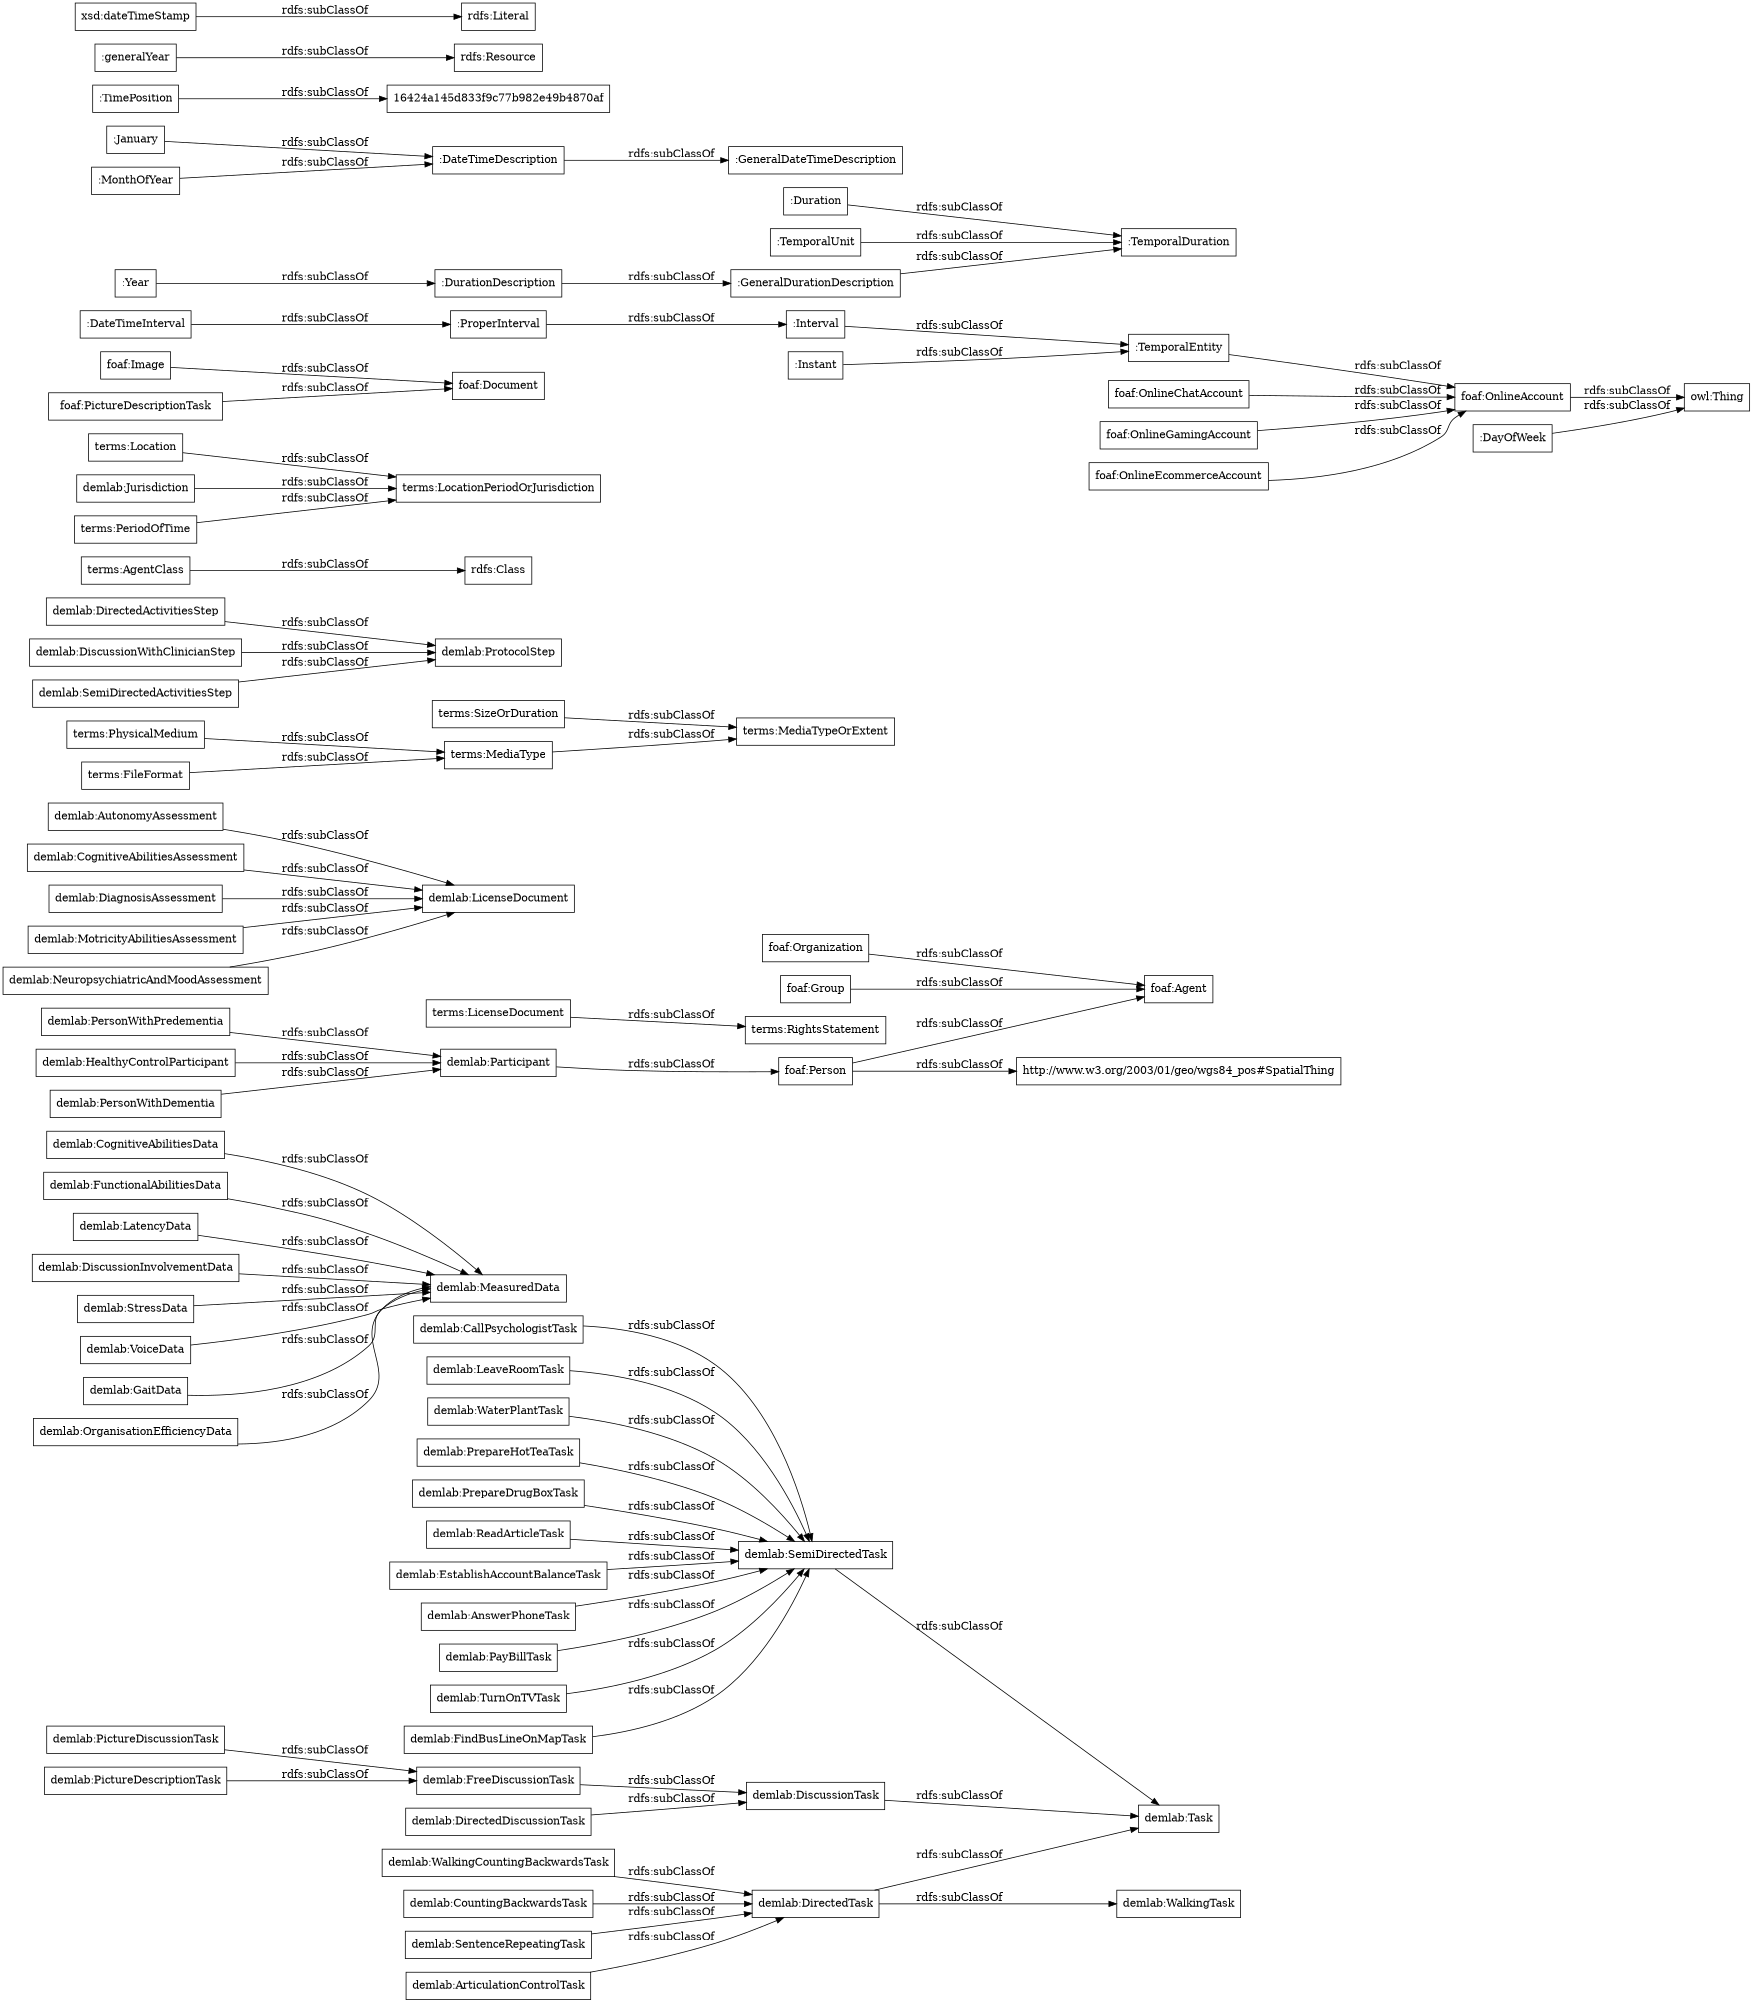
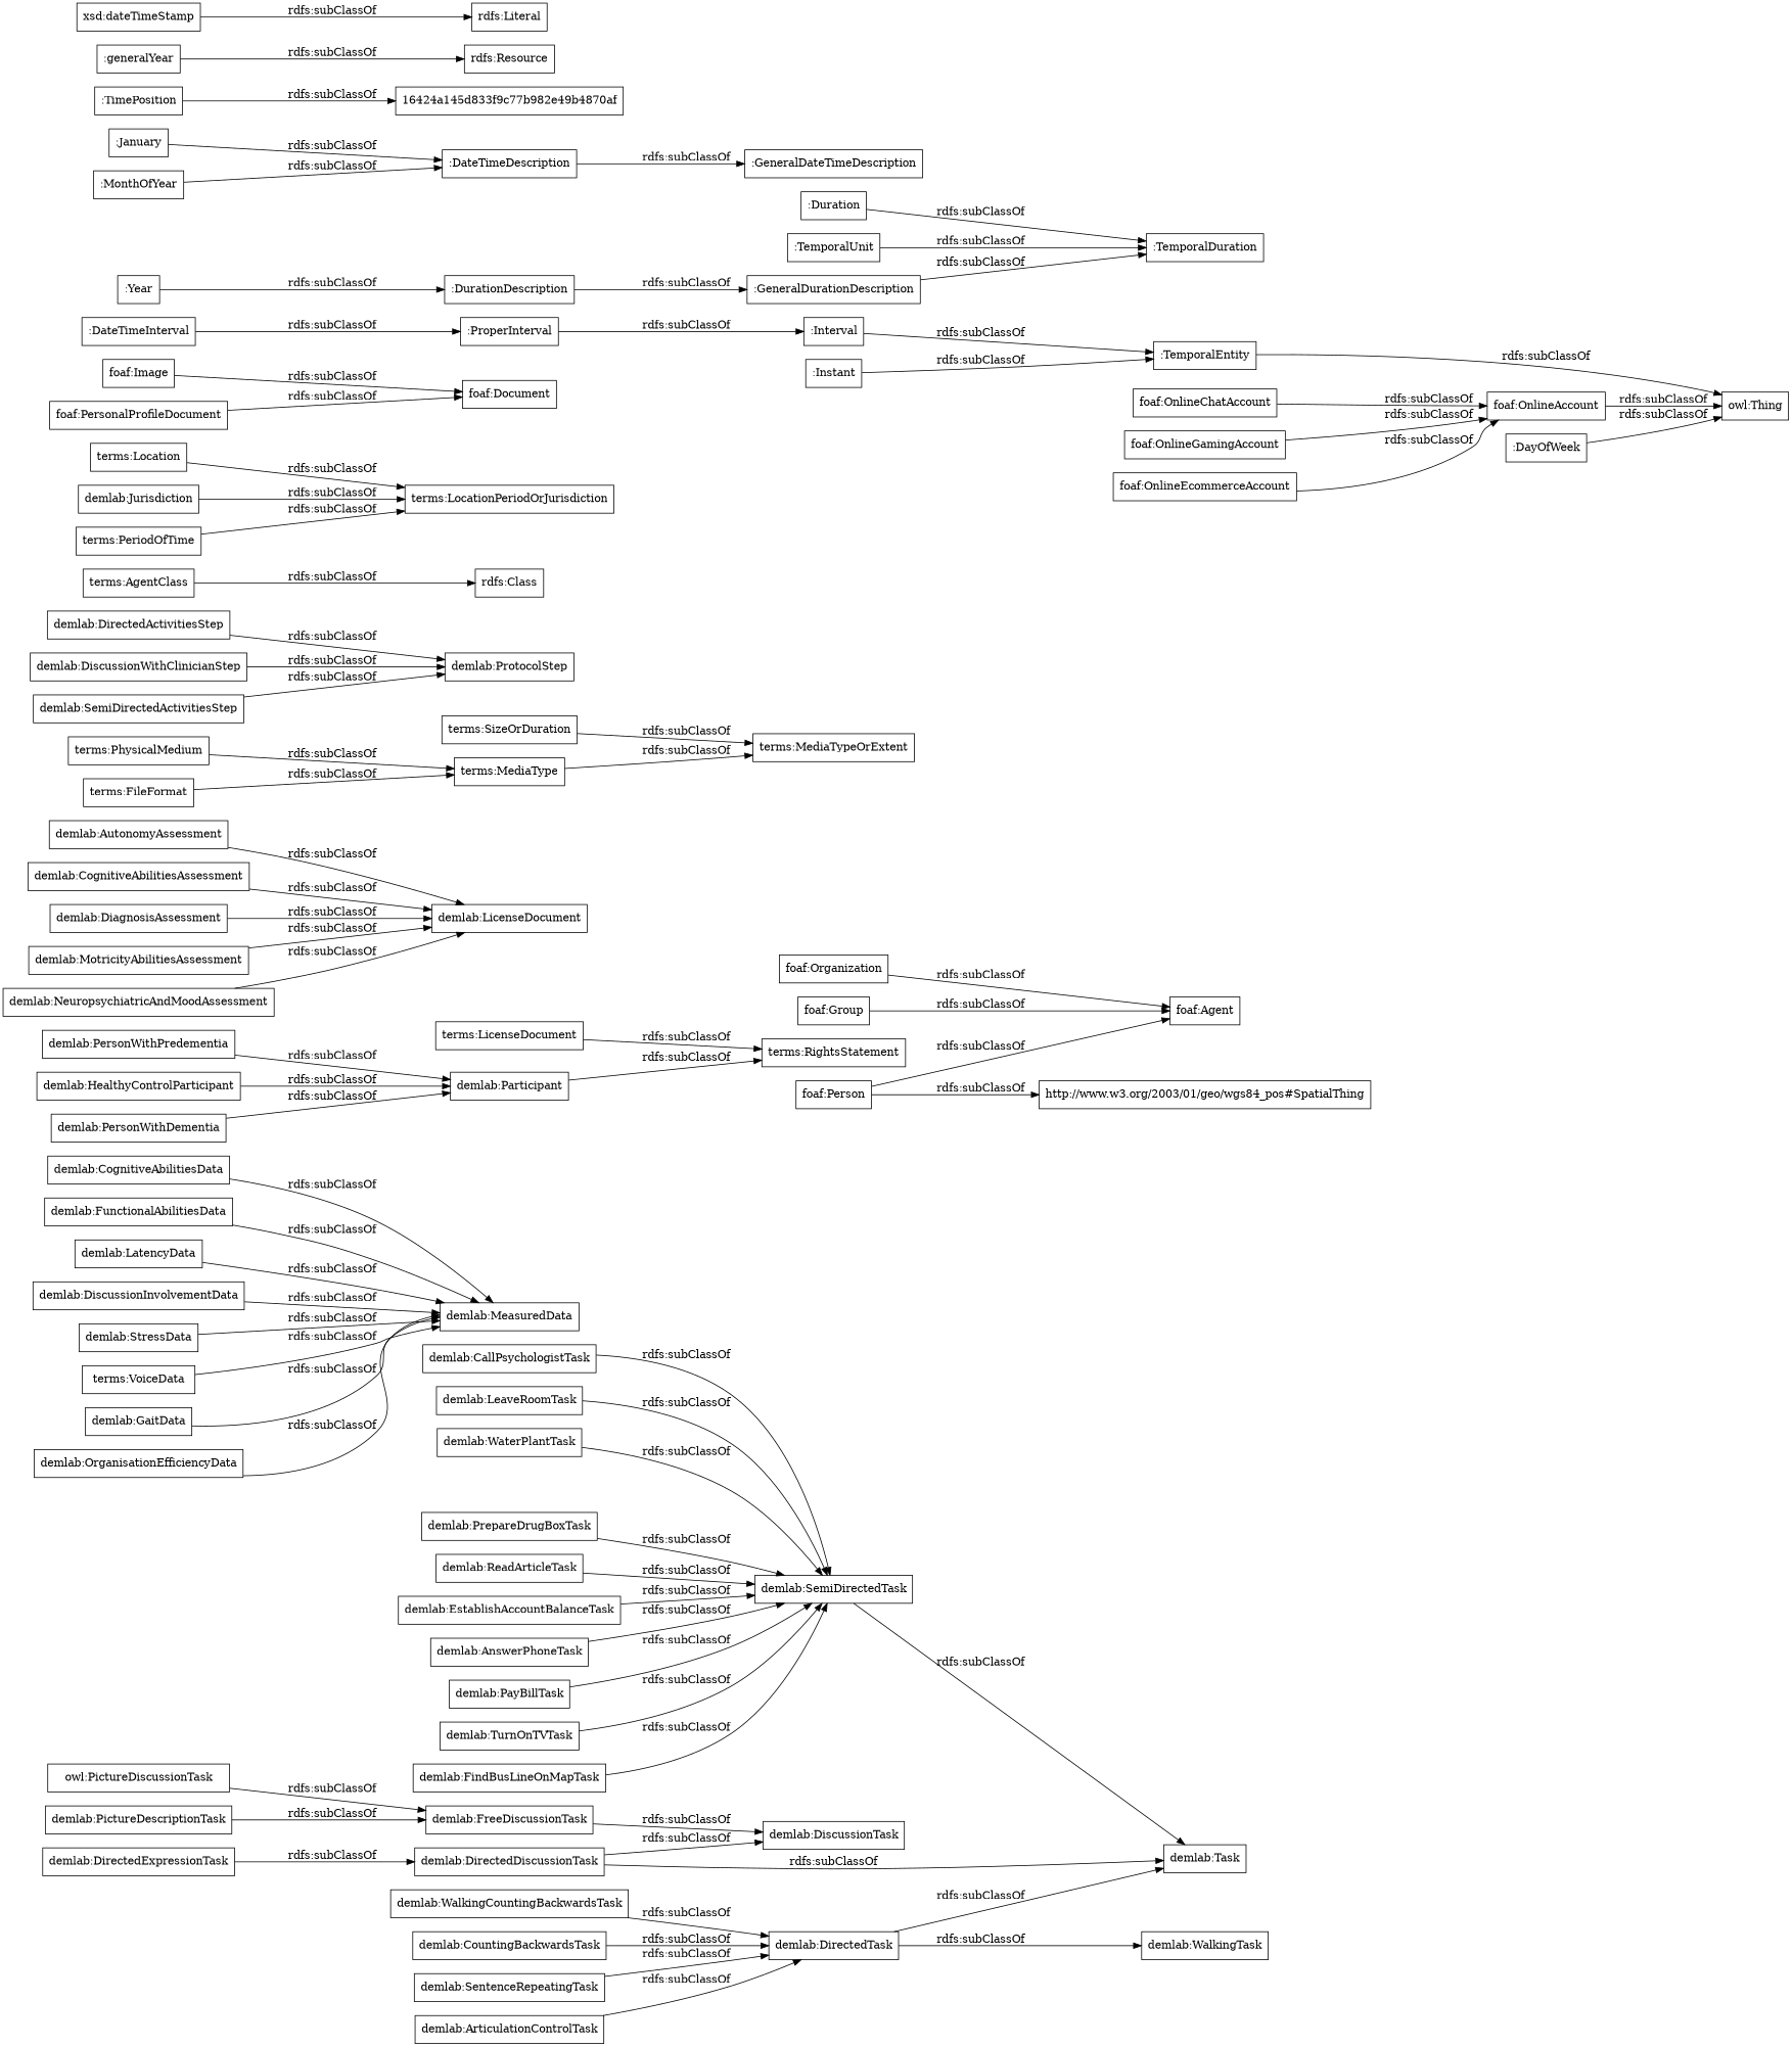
  digraph {
    rankdir=LR
    node [color=black shape=rectangle]
    "demlab:AnswerPhoneTask"
    "demlab:SemiDirectedTask"
    "demlab:Task"
    "demlab:CognitiveAbilitiesData"
    "demlab:MeasuredData"
    "demlab:PayBillTask"
    "demlab:PictureDescriptionTask"
    "demlab:FreeDiscussionTask"
    "demlab:DiscussionTask"
    "demlab:Participant"
    "foaf:Person"
    "foaf:Agent"
    "http://www.w3.org/2003/01/geo/wgs84_pos#SpatialThing"
    "terms:LicenseDocument"
    "terms:RightsStatement"
    "demlab:TurnOnTVTask"
    n17 [label="demlab:LicenseDocument"]
    "demlab:AutonomyAssessment"
    "demlab:DirectedDiscussionTask"
    "demlab:FindBusLineOnMapTask"
    "demlab:CallPsychologistTask"
    "demlab:LeaveRoomTask"
    "terms:SizeOrDuration"
    "terms:MediaTypeOrExtent"
    "demlab:DirectedActivitiesStep"
    "demlab:ProtocolStep"
    "terms:AgentClass"
    "rdfs:Class"
    "demlab:WalkingCountingBackwardsTask"
    "demlab:DirectedTask"
    "demlab:WalkingTask"
    "demlab:PersonWithPredementia"
    "terms:Location"
    "terms:LocationPeriodOrJurisdiction"
    "demlab:FunctionalAbilitiesData"
    "demlab:LatencyData"
    "demlab:CognitiveAbilitiesAssessment"
    "terms:PhysicalMedium"
    "terms:MediaType"
    "demlab:CountingBackwardsTask"
    "demlab:HealthyControlParticipant"
    n42 [label="demlab:Jurisdiction"]
    "demlab:WaterPlantTask"
    "demlab:SentenceRepeatingTask"
    "terms:FileFormat"
-   "demlab:PictureDiscussionTask"
+   "demlab:PictureDiscussionTask" [label="owl:PictureDiscussionTask"]
    "demlab:DiscussionInvolvementData"
-   "demlab:PrepareHotTeaTask"
    "demlab:PrepareDrugBoxTask"
    "demlab:ArticulationControlTask"
    "demlab:PersonWithDementia"
    "demlab:StressData"
    "demlab:DiscussionWithClinicianStep"
-   "demlab:VoiceData"
+   "demlab:VoiceData" [label="terms:VoiceData"]
    "demlab:GaitData"
+   "demlab:DirectedExpressionTask"
    "demlab:SemiDirectedActivitiesStep"
    "demlab:ReadArticleTask"
    "demlab:OrganisationEfficiencyData"
    "demlab:EstablishAccountBalanceTask"
    "terms:PeriodOfTime"
    "demlab:DiagnosisAssessment"
    "demlab:MotricityAbilitiesAssessment"
    "demlab:NeuropsychiatricAndMoodAssessment"
    "foaf:Image"
    "foaf:Document"
    "foaf:OnlineAccount"
    "owl:Thing"
    "foaf:OnlineChatAccount"
-   "foaf:PersonalProfileDocument" [label="foaf:PictureDescriptionTask"]
+   "foaf:PersonalProfileDocument"
    "foaf:OnlineGamingAccount"
    "foaf:Organization"
    "foaf:Group"
    "foaf:OnlineEcommerceAccount"
    ":DateTimeInterval"
    ":ProperInterval"
    ":Interval"
    ":DurationDescription"
    ":GeneralDurationDescription"
    ":TemporalDuration"
    ":Duration"
    ":January"
    ":DateTimeDescription"
    ":GeneralDateTimeDescription"
    ":TemporalEntity"
    ":TimePosition"
    "16424a145d833f9c77b982e49b4870af"
    ":Year"
    ":MonthOfYear"
    ":TemporalUnit"
    ":Instant"
    ":DayOfWeek"
    ":generalYear"
    "rdfs:Resource"
    "xsd:dateTimeStamp"
    "rdfs:Literal"
    "demlab:AnswerPhoneTask" -> "demlab:SemiDirectedTask" [label="rdfs:subClassOf"]
    "demlab:SemiDirectedTask" -> "demlab:Task" [label="rdfs:subClassOf"]
    "demlab:CognitiveAbilitiesData" -> "demlab:MeasuredData" [label="rdfs:subClassOf"]
    "demlab:PayBillTask" -> "demlab:SemiDirectedTask" [label="rdfs:subClassOf"]
    "demlab:PictureDescriptionTask" -> "demlab:FreeDiscussionTask" [label="rdfs:subClassOf"]
    "demlab:FreeDiscussionTask" -> "demlab:DiscussionTask" [label="rdfs:subClassOf"]
-   "demlab:DiscussionTask" -> "demlab:Task" [label="rdfs:subClassOf"]
-   "demlab:Participant" -> "foaf:Person" [label="rdfs:subClassOf"]
+   "demlab:DirectedDiscussionTask" -> "demlab:Task" [label="rdfs:subClassOf"]
+   "demlab:Participant" -> "terms:RightsStatement" [label="rdfs:subClassOf"]
    "foaf:Person" -> "foaf:Agent" [label="rdfs:subClassOf"]
    "foaf:Person" -> "http://www.w3.org/2003/01/geo/wgs84_pos#SpatialThing" [label="rdfs:subClassOf"]
    "terms:LicenseDocument" -> "terms:RightsStatement" [label="rdfs:subClassOf"]
    "demlab:TurnOnTVTask" -> "demlab:SemiDirectedTask" [label="rdfs:subClassOf"]
    "demlab:AutonomyAssessment" -> n17 [label="rdfs:subClassOf"]
    "demlab:DirectedDiscussionTask" -> "demlab:DiscussionTask" [label="rdfs:subClassOf"]
    "demlab:FindBusLineOnMapTask" -> "demlab:SemiDirectedTask" [label="rdfs:subClassOf"]
    "demlab:CallPsychologistTask" -> "demlab:SemiDirectedTask" [label="rdfs:subClassOf"]
    "demlab:LeaveRoomTask" -> "demlab:SemiDirectedTask" [label="rdfs:subClassOf"]
    "terms:SizeOrDuration" -> "terms:MediaTypeOrExtent" [label="rdfs:subClassOf"]
    "demlab:DirectedActivitiesStep" -> "demlab:ProtocolStep" [label="rdfs:subClassOf"]
    "terms:AgentClass" -> "rdfs:Class" [label="rdfs:subClassOf"]
    "demlab:WalkingCountingBackwardsTask" -> "demlab:DirectedTask" [label="rdfs:subClassOf"]
    "demlab:DirectedTask" -> "demlab:Task" [label="rdfs:subClassOf"]
    "demlab:DirectedTask" -> "demlab:WalkingTask" [label="rdfs:subClassOf"]
    "demlab:PersonWithPredementia" -> "demlab:Participant" [label="rdfs:subClassOf"]
    "terms:Location" -> "terms:LocationPeriodOrJurisdiction" [label="rdfs:subClassOf"]
    "demlab:FunctionalAbilitiesData" -> "demlab:MeasuredData" [label="rdfs:subClassOf"]
    "demlab:LatencyData" -> "demlab:MeasuredData" [label="rdfs:subClassOf"]
    "demlab:CognitiveAbilitiesAssessment" -> n17 [label="rdfs:subClassOf"]
    "terms:PhysicalMedium" -> "terms:MediaType" [label="rdfs:subClassOf"]
    "terms:MediaType" -> "terms:MediaTypeOrExtent" [label="rdfs:subClassOf"]
    "demlab:CountingBackwardsTask" -> "demlab:DirectedTask" [label="rdfs:subClassOf"]
    "demlab:HealthyControlParticipant" -> "demlab:Participant" [label="rdfs:subClassOf"]
    n42 -> "terms:LocationPeriodOrJurisdiction" [label="rdfs:subClassOf"]
    "demlab:WaterPlantTask" -> "demlab:SemiDirectedTask" [label="rdfs:subClassOf"]
    "demlab:SentenceRepeatingTask" -> "demlab:DirectedTask" [label="rdfs:subClassOf"]
    "terms:FileFormat" -> "terms:MediaType" [label="rdfs:subClassOf"]
    "demlab:PictureDiscussionTask" -> "demlab:FreeDiscussionTask" [label="rdfs:subClassOf"]
    "demlab:DiscussionInvolvementData" -> "demlab:MeasuredData" [label="rdfs:subClassOf"]
-   "demlab:PrepareHotTeaTask" -> "demlab:SemiDirectedTask" [label="rdfs:subClassOf"]
    "demlab:PrepareDrugBoxTask" -> "demlab:SemiDirectedTask" [label="rdfs:subClassOf"]
    "demlab:ArticulationControlTask" -> "demlab:DirectedTask" [label="rdfs:subClassOf"]
    "demlab:PersonWithDementia" -> "demlab:Participant" [label="rdfs:subClassOf"]
    "demlab:StressData" -> "demlab:MeasuredData" [label="rdfs:subClassOf"]
    "demlab:DiscussionWithClinicianStep" -> "demlab:ProtocolStep" [label="rdfs:subClassOf"]
    "demlab:VoiceData" -> "demlab:MeasuredData" [label="rdfs:subClassOf"]
    "demlab:GaitData" -> "demlab:MeasuredData" [label="rdfs:subClassOf"]
+   "demlab:DirectedExpressionTask" -> "demlab:DirectedDiscussionTask" [label="rdfs:subClassOf"]
    "demlab:SemiDirectedActivitiesStep" -> "demlab:ProtocolStep" [label="rdfs:subClassOf"]
    "demlab:ReadArticleTask" -> "demlab:SemiDirectedTask" [label="rdfs:subClassOf"]
    "demlab:OrganisationEfficiencyData" -> "demlab:MeasuredData" [label="rdfs:subClassOf"]
    "demlab:EstablishAccountBalanceTask" -> "demlab:SemiDirectedTask" [label="rdfs:subClassOf"]
    "terms:PeriodOfTime" -> "terms:LocationPeriodOrJurisdiction" [label="rdfs:subClassOf"]
    "demlab:DiagnosisAssessment" -> n17 [label="rdfs:subClassOf"]
    "demlab:MotricityAbilitiesAssessment" -> n17 [label="rdfs:subClassOf"]
    "demlab:NeuropsychiatricAndMoodAssessment" -> n17 [label="rdfs:subClassOf"]
    "foaf:Image" -> "foaf:Document" [label="rdfs:subClassOf"]
    "foaf:OnlineAccount" -> "owl:Thing" [label="rdfs:subClassOf"]
    "foaf:OnlineChatAccount" -> "foaf:OnlineAccount" [label="rdfs:subClassOf"]
    "foaf:PersonalProfileDocument" -> "foaf:Document" [label="rdfs:subClassOf"]
    "foaf:OnlineGamingAccount" -> "foaf:OnlineAccount" [label="rdfs:subClassOf"]
    "foaf:Organization" -> "foaf:Agent" [label="rdfs:subClassOf"]
    "foaf:Group" -> "foaf:Agent" [label="rdfs:subClassOf"]
    "foaf:OnlineEcommerceAccount" -> "foaf:OnlineAccount" [label="rdfs:subClassOf"]
    ":DateTimeInterval" -> ":ProperInterval" [label="rdfs:subClassOf"]
    ":ProperInterval" -> ":Interval" [label="rdfs:subClassOf"]
    ":Interval" -> ":TemporalEntity" [label="rdfs:subClassOf"]
    ":DurationDescription" -> ":GeneralDurationDescription" [label="rdfs:subClassOf"]
    ":GeneralDurationDescription" -> ":TemporalDuration" [label="rdfs:subClassOf"]
    ":Duration" -> ":TemporalDuration" [label="rdfs:subClassOf"]
    ":January" -> ":DateTimeDescription" [label="rdfs:subClassOf"]
    ":DateTimeDescription" -> ":GeneralDateTimeDescription" [label="rdfs:subClassOf"]
-   ":TemporalEntity" -> "foaf:OnlineAccount" [label="rdfs:subClassOf"]
+   ":TemporalEntity" -> "owl:Thing" [label="rdfs:subClassOf"]
    ":TimePosition" -> "16424a145d833f9c77b982e49b4870af" [label="rdfs:subClassOf"]
    ":Year" -> ":DurationDescription" [label="rdfs:subClassOf"]
    ":MonthOfYear" -> ":DateTimeDescription" [label="rdfs:subClassOf"]
    ":TemporalUnit" -> ":TemporalDuration" [label="rdfs:subClassOf"]
    ":Instant" -> ":TemporalEntity" [label="rdfs:subClassOf"]
    ":DayOfWeek" -> "owl:Thing" [label="rdfs:subClassOf"]
    ":generalYear" -> "rdfs:Resource" [label="rdfs:subClassOf"]
    "xsd:dateTimeStamp" -> "rdfs:Literal" [label="rdfs:subClassOf"]
  }
